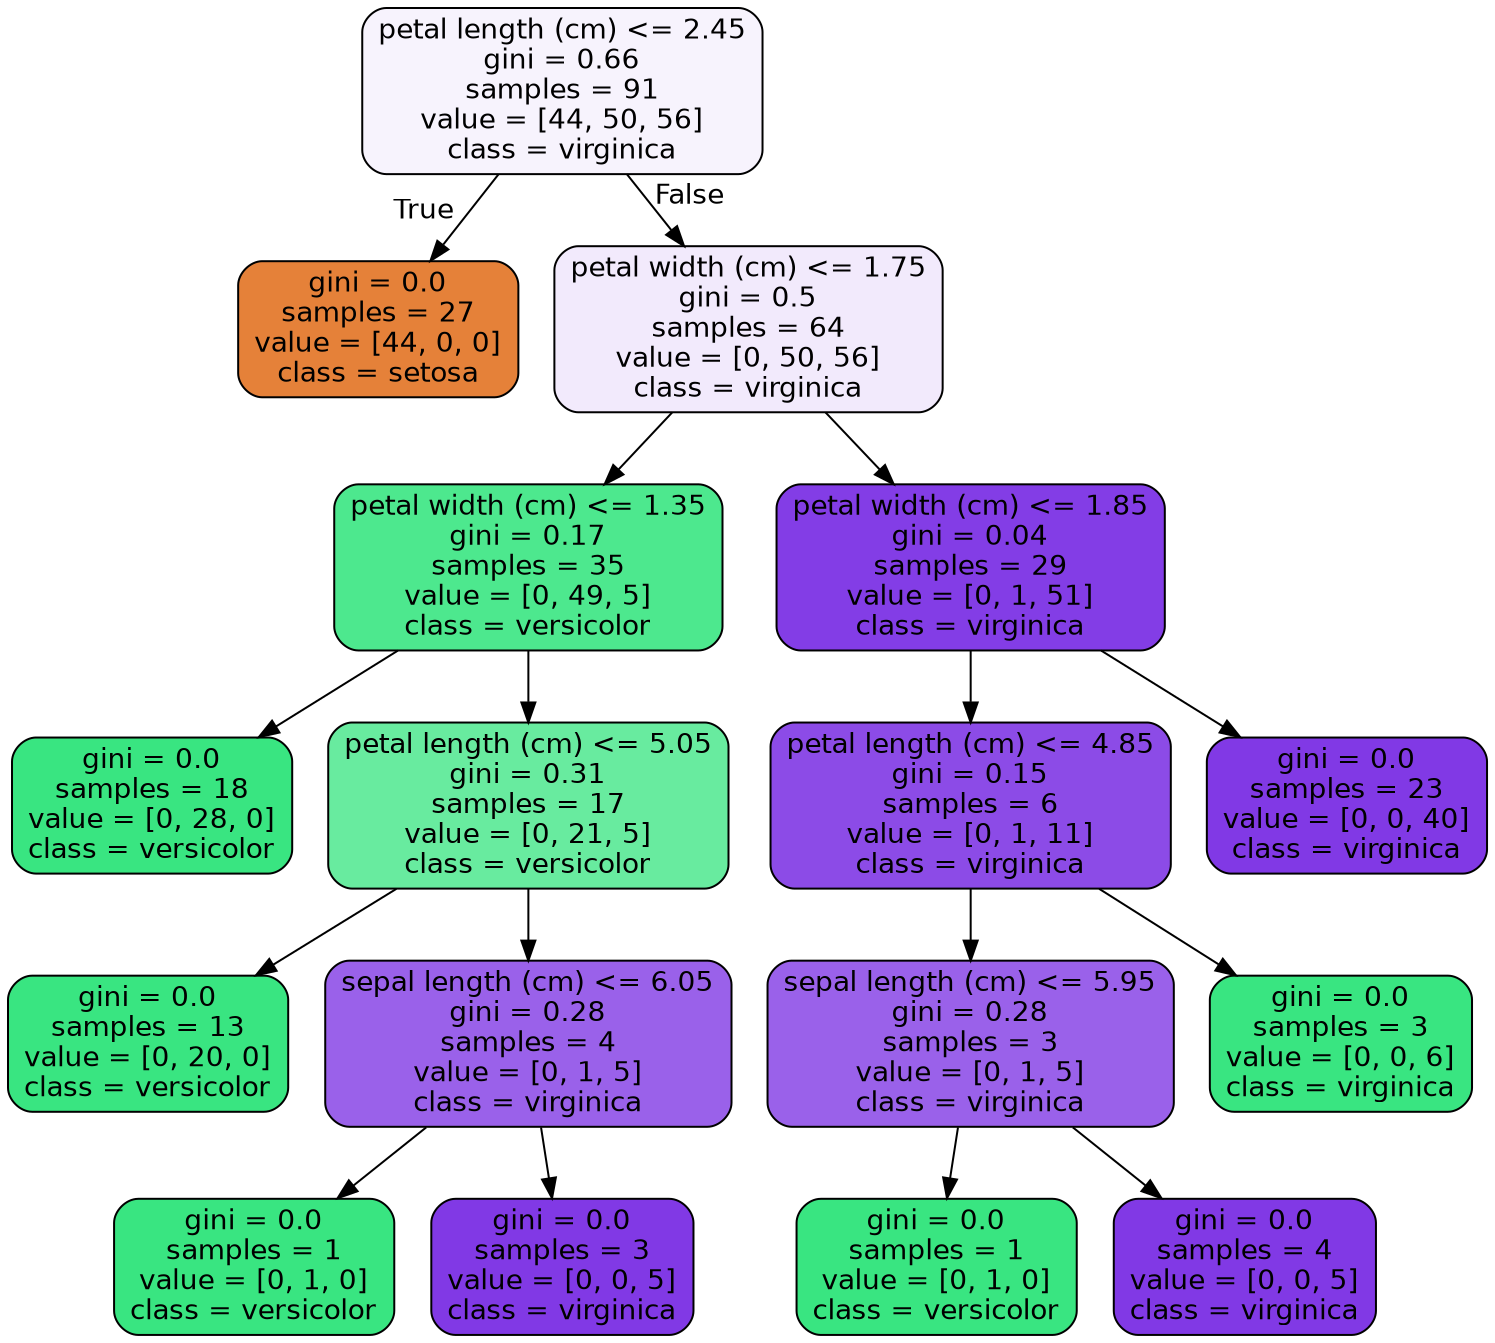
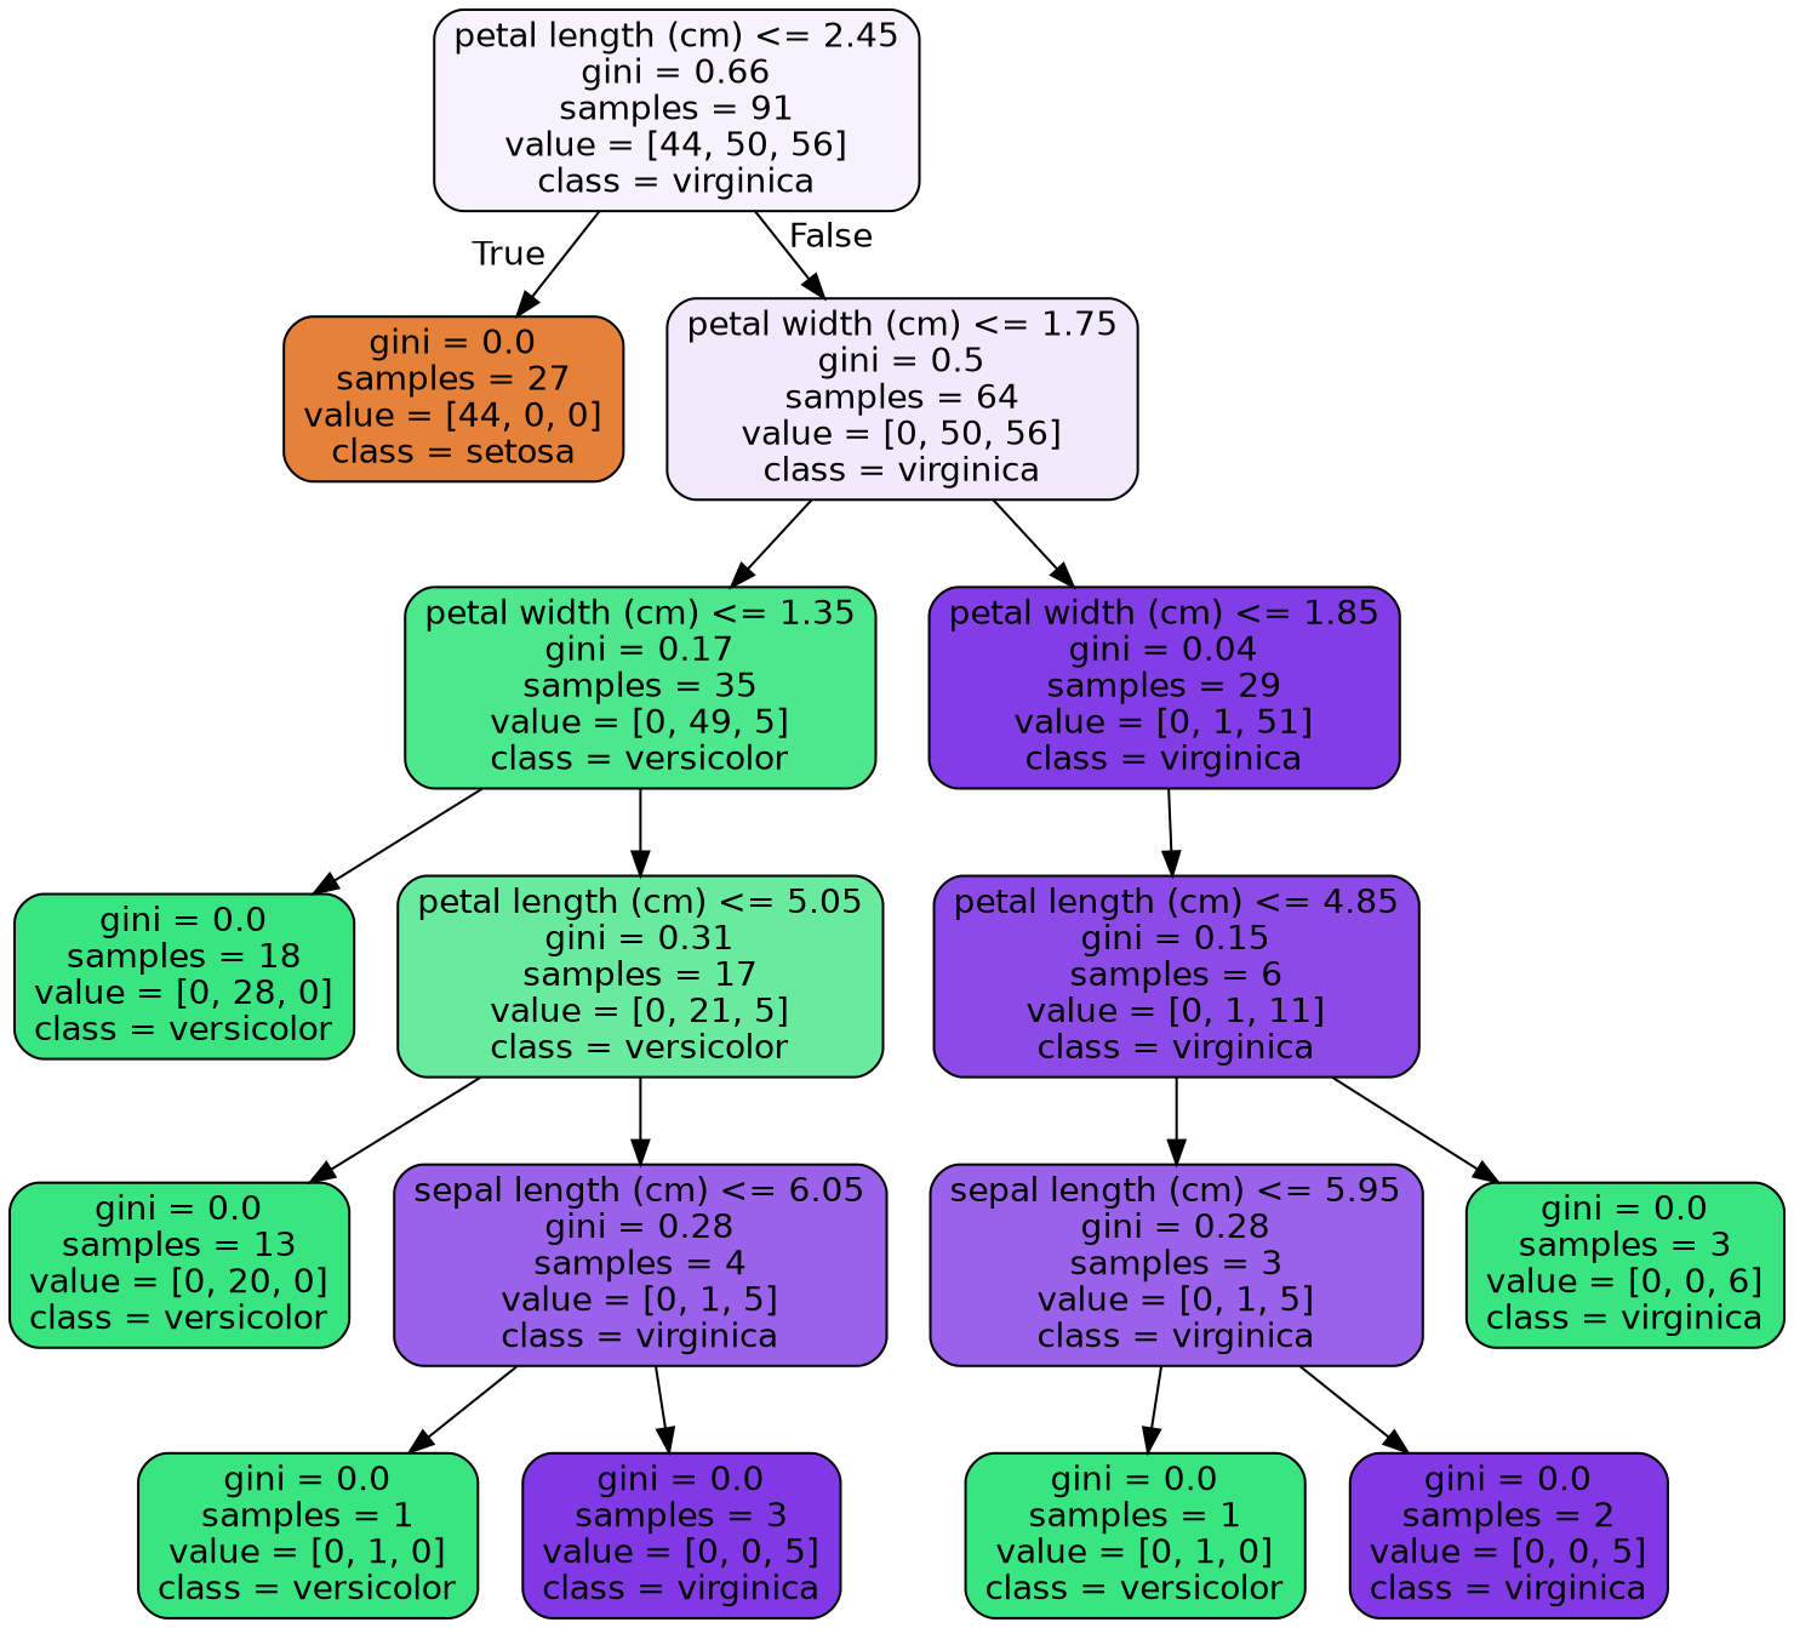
  digraph {
    fontname="DejaVu Sans"
    node [color=black fillcolor="#39e581" fontname="DejaVu Sans" shape=box style="filled, rounded"]
    edge [fontname="DejaVu Sans"]
    n1 [fillcolor="#f7f3fd" label="petal length (cm) <= 2.45\ngini = 0.66\nsamples = 91\nvalue = [44, 50, 56]\nclass = virginica"]
    n2 [fillcolor="#e58139" label="gini = 0.0\nsamples = 27\nvalue = [44, 0, 0]\nclass = setosa"]
    n3 [fillcolor="#f2eafc" label="petal width (cm) <= 1.75\ngini = 0.5\nsamples = 64\nvalue = [0, 50, 56]\nclass = virginica"]
    n4 [fillcolor="#4de88e" label="petal width (cm) <= 1.35\ngini = 0.17\nsamples = 35\nvalue = [0, 49, 5]\nclass = versicolor"]
    n5 [fillcolor="#833de6" label="petal width (cm) <= 1.85\ngini = 0.04\nsamples = 29\nvalue = [0, 1, 51]\nclass = virginica"]
    n6 [label="gini = 0.0\nsamples = 18\nvalue = [0, 28, 0]\nclass = versicolor"]
    n7 [fillcolor="#68eb9f" label="petal length (cm) <= 5.05\ngini = 0.31\nsamples = 17\nvalue = [0, 21, 5]\nclass = versicolor"]
    n8 [fillcolor="#8c4be7" label="petal length (cm) <= 4.85\ngini = 0.15\nsamples = 6\nvalue = [0, 1, 11]\nclass = virginica"]
-   n9 [fillcolor="#8139e5" label="gini = 0.0\nsamples = 23\nvalue = [0, 0, 40]\nclass = virginica"]
    n10 [label="gini = 0.0\nsamples = 13\nvalue = [0, 20, 0]\nclass = versicolor"]
    n11 [fillcolor="#9a61ea" label="sepal length (cm) <= 6.05\ngini = 0.28\nsamples = 4\nvalue = [0, 1, 5]\nclass = virginica"]
    n12 [label="gini = 0.0\nsamples = 1\nvalue = [0, 1, 0]\nclass = versicolor"]
    n13 [fillcolor="#8139e5" label="gini = 0.0\nsamples = 3\nvalue = [0, 0, 5]\nclass = virginica"]
    n14 [fillcolor="#9a61ea" label="sepal length (cm) <= 5.95\ngini = 0.28\nsamples = 3\nvalue = [0, 1, 5]\nclass = virginica"]
    n15 [label="gini = 0.0\nsamples = 3\nvalue = [0, 0, 6]\nclass = virginica"]
    n16 [label="gini = 0.0\nsamples = 1\nvalue = [0, 1, 0]\nclass = versicolor"]
-   n17 [fillcolor="#8139e5" label="gini = 0.0\nsamples = 4\nvalue = [0, 0, 5]\nclass = virginica"]
+   n17 [fillcolor="#8139e5" label="gini = 0.0\nsamples = 2\nvalue = [0, 0, 5]\nclass = virginica"]
    n1 -> n2 [headlabel=True labelangle=45 labeldistance=2.5]
    n1 -> n3 [headlabel=False labelangle=-45 labeldistance=2.5]
    n3 -> n4
    n3 -> n5
    n4 -> n6
    n4 -> n7
    n5 -> n8
-   n5 -> n9
    n7 -> n10
    n7 -> n11
    n8 -> n14
    n8 -> n15
    n11 -> n12
    n11 -> n13
    n14 -> n16
    n14 -> n17
  }
